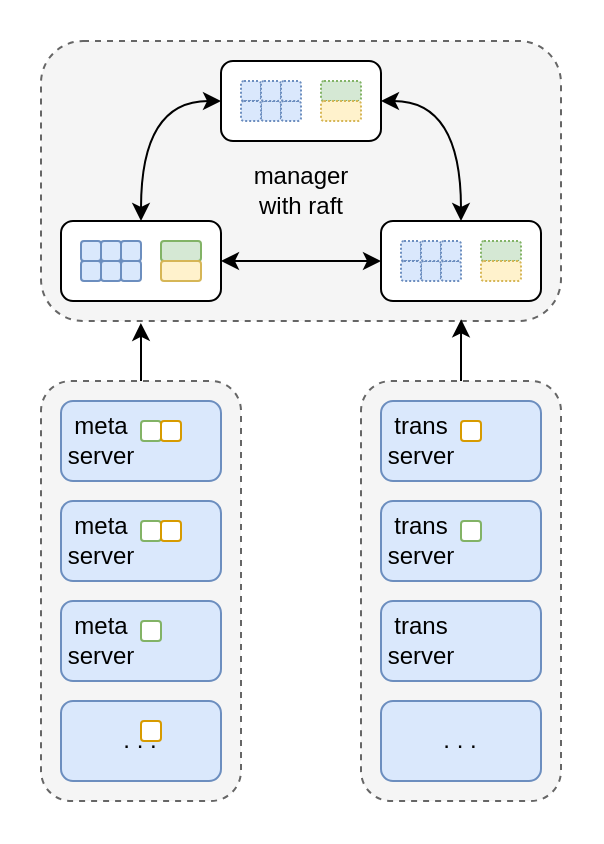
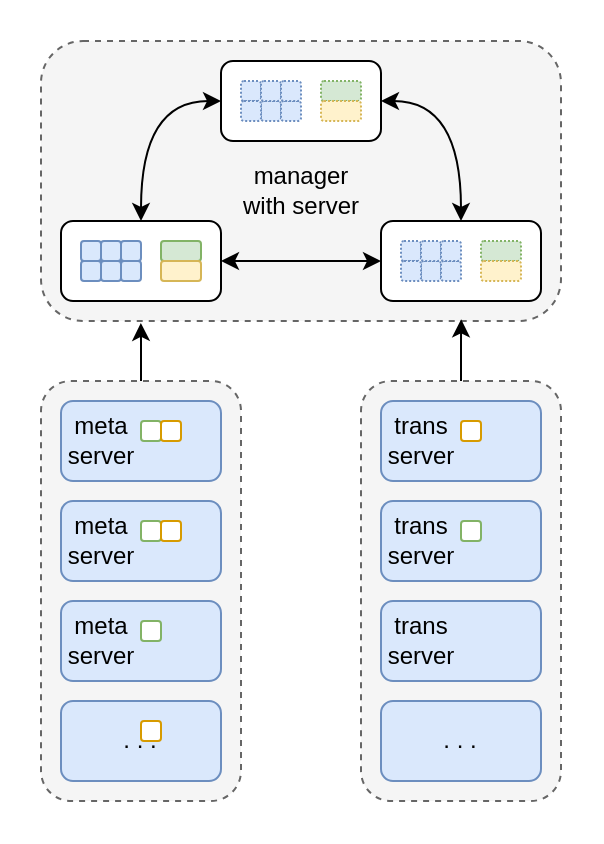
  <mxCell id="0" />
  <mxCell id="1" parent="0" />
  <mxCell id="2" value="" style="rounded=1;whiteSpace=wrap;html=1;dashed=1;fillColor=#f5f5f5;fontColor=#333333;strokeColor=#666666;" vertex="1" parent="1"><mxGeometry x="180" y="190" width="100" height="210" as="geometry" /></mxCell>
  <mxCell id="3" value="" style="rounded=1;whiteSpace=wrap;html=1;dashed=1;fillColor=#f5f5f5;fontColor=#333333;strokeColor=#666666;" vertex="1" parent="1"><mxGeometry x="20" y="190" width="100" height="210" as="geometry" /></mxCell>
  <mxCell id="4" value="" style="rounded=1;whiteSpace=wrap;html=1;dashed=1;fillColor=#f5f5f5;fontColor=#333333;strokeColor=#666666;" vertex="1" parent="1"><mxGeometry x="20" y="20" width="260" height="140" as="geometry" /></mxCell>
  <mxCell id="5" style="edgeStyle=orthogonalEdgeStyle;rounded=0;orthogonalLoop=1;jettySize=auto;html=1;startArrow=classic;startFill=1;curved=1;exitX=1;exitY=0.5;exitDx=0;exitDy=0;" edge="1" parent="1" source="6" target="10"><mxGeometry relative="1" as="geometry" /></mxCell>
  <mxCell id="6" value="" style="rounded=1;whiteSpace=wrap;html=1;" vertex="1" parent="1"><mxGeometry x="110" y="30" width="80" height="40" as="geometry" /></mxCell>
  <mxCell id="7" style="edgeStyle=orthogonalEdgeStyle;rounded=0;orthogonalLoop=1;jettySize=auto;html=1;entryX=0;entryY=0.5;entryDx=0;entryDy=0;startArrow=classic;startFill=1;exitX=0.5;exitY=0;exitDx=0;exitDy=0;curved=1;" edge="1" parent="1" source="9" target="6"><mxGeometry relative="1" as="geometry" /></mxCell>
  <mxCell id="8" style="edgeStyle=orthogonalEdgeStyle;rounded=0;orthogonalLoop=1;jettySize=auto;html=1;entryX=0;entryY=0.5;entryDx=0;entryDy=0;startArrow=classic;startFill=1;" edge="1" parent="1" source="9" target="10"><mxGeometry relative="1" as="geometry" /></mxCell>
  <mxCell id="9" value="" style="rounded=1;whiteSpace=wrap;html=1;" vertex="1" parent="1"><mxGeometry x="30" y="110" width="80" height="40" as="geometry" /></mxCell>
  <mxCell id="10" value="" style="rounded=1;whiteSpace=wrap;html=1;" vertex="1" parent="1"><mxGeometry x="190" y="110" width="80" height="40" as="geometry" /></mxCell>
  <mxCell id="11" value="" style="rounded=1;whiteSpace=wrap;html=1;fillColor=#dae8fc;strokeColor=#6c8ebf;" vertex="1" parent="1"><mxGeometry x="30" y="200" width="80" height="40" as="geometry" /></mxCell>
  <mxCell id="12" value="" style="rounded=1;whiteSpace=wrap;html=1;fillColor=#dae8fc;strokeColor=#6c8ebf;" vertex="1" parent="1"><mxGeometry x="30" y="250" width="80" height="40" as="geometry" /></mxCell>
  <mxCell id="13" value="" style="rounded=1;whiteSpace=wrap;html=1;fillColor=#dae8fc;strokeColor=#6c8ebf;" vertex="1" parent="1"><mxGeometry x="190" y="200" width="80" height="40" as="geometry" /></mxCell>
  <mxCell id="14" value="" style="rounded=1;whiteSpace=wrap;html=1;fillColor=#dae8fc;strokeColor=#6c8ebf;" vertex="1" parent="1"><mxGeometry x="30" y="300" width="80" height="40" as="geometry" /></mxCell>
  <mxCell id="15" value=". . ." style="rounded=1;whiteSpace=wrap;html=1;fillColor=#dae8fc;strokeColor=#6c8ebf;" vertex="1" parent="1"><mxGeometry x="30" y="350" width="80" height="40" as="geometry" /></mxCell>
  <mxCell id="16" value="" style="rounded=1;whiteSpace=wrap;html=1;fillColor=#dae8fc;strokeColor=#6c8ebf;" vertex="1" parent="1"><mxGeometry x="190" y="250" width="80" height="40" as="geometry" /></mxCell>
  <mxCell id="17" value="" style="rounded=1;whiteSpace=wrap;html=1;fillColor=#dae8fc;strokeColor=#6c8ebf;" vertex="1" parent="1"><mxGeometry x="190" y="300" width="80" height="40" as="geometry" /></mxCell>
  <mxCell id="18" value=". . ." style="rounded=1;whiteSpace=wrap;html=1;fillColor=#dae8fc;strokeColor=#6c8ebf;" vertex="1" parent="1"><mxGeometry x="190" y="350" width="80" height="40" as="geometry" /></mxCell>
  <mxCell id="19" style="edgeStyle=orthogonalEdgeStyle;rounded=0;orthogonalLoop=1;jettySize=auto;html=1;entryX=0.192;entryY=1.007;entryDx=0;entryDy=0;entryPerimeter=0;" edge="1" parent="1" source="3" target="4"><mxGeometry relative="1" as="geometry" /></mxCell>
  <mxCell id="20" style="edgeStyle=orthogonalEdgeStyle;rounded=0;orthogonalLoop=1;jettySize=auto;html=1;entryX=0.808;entryY=0.994;entryDx=0;entryDy=0;entryPerimeter=0;" edge="1" parent="1" source="2" target="4"><mxGeometry relative="1" as="geometry" /></mxCell>
  <mxCell id="21" value="" style="rounded=1;whiteSpace=wrap;html=1;fillColor=#dae8fc;strokeColor=#6c8ebf;" vertex="1" parent="1"><mxGeometry x="40" y="120" width="10" height="10" as="geometry" /></mxCell>
  <mxCell id="22" value="" style="rounded=1;whiteSpace=wrap;html=1;fillColor=#dae8fc;strokeColor=#6c8ebf;" vertex="1" parent="1"><mxGeometry x="50" y="130" width="10" height="10" as="geometry" /></mxCell>
  <mxCell id="23" value="" style="rounded=1;whiteSpace=wrap;html=1;fillColor=#dae8fc;strokeColor=#6c8ebf;" vertex="1" parent="1"><mxGeometry x="50" y="120" width="10" height="10" as="geometry" /></mxCell>
  <mxCell id="24" value="" style="rounded=1;whiteSpace=wrap;html=1;fillColor=#dae8fc;strokeColor=#6c8ebf;" vertex="1" parent="1"><mxGeometry x="40" y="130" width="10" height="10" as="geometry" /></mxCell>
  <mxCell id="25" value="" style="rounded=1;whiteSpace=wrap;html=1;fillColor=#dae8fc;strokeColor=#6c8ebf;" vertex="1" parent="1"><mxGeometry x="60" y="130" width="10" height="10" as="geometry" /></mxCell>
  <mxCell id="26" value="" style="rounded=1;whiteSpace=wrap;html=1;fillColor=#dae8fc;strokeColor=#6c8ebf;" vertex="1" parent="1"><mxGeometry x="60" y="120" width="10" height="10" as="geometry" /></mxCell>
  <mxCell id="27" value="" style="rounded=1;whiteSpace=wrap;html=1;fillColor=#d5e8d4;strokeColor=#82b366;" vertex="1" parent="1"><mxGeometry x="80" y="120" width="20" height="10" as="geometry" /></mxCell>
  <mxCell id="28" value="" style="rounded=1;whiteSpace=wrap;html=1;fillColor=#dae8fc;strokeColor=#6c8ebf;dashed=1;dashPattern=1 1;" vertex="1" parent="1"><mxGeometry x="200" y="120" width="10" height="10" as="geometry" /></mxCell>
  <mxCell id="29" value="" style="rounded=1;whiteSpace=wrap;html=1;fillColor=#dae8fc;strokeColor=#6c8ebf;dashed=1;dashPattern=1 1;" vertex="1" parent="1"><mxGeometry x="210" y="130" width="10" height="10" as="geometry" /></mxCell>
  <mxCell id="30" value="" style="rounded=1;whiteSpace=wrap;html=1;fillColor=#dae8fc;strokeColor=#6c8ebf;dashed=1;dashPattern=1 1;" vertex="1" parent="1"><mxGeometry x="210" y="120" width="10" height="10" as="geometry" /></mxCell>
  <mxCell id="31" value="" style="rounded=1;whiteSpace=wrap;html=1;fillColor=#dae8fc;strokeColor=#6c8ebf;dashed=1;dashPattern=1 1;" vertex="1" parent="1"><mxGeometry x="200" y="130" width="10" height="10" as="geometry" /></mxCell>
  <mxCell id="32" value="" style="rounded=1;whiteSpace=wrap;html=1;fillColor=#dae8fc;strokeColor=#6c8ebf;dashed=1;dashPattern=1 1;" vertex="1" parent="1"><mxGeometry x="220" y="130" width="10" height="10" as="geometry" /></mxCell>
  <mxCell id="33" value="" style="rounded=1;whiteSpace=wrap;html=1;fillColor=#dae8fc;strokeColor=#6c8ebf;dashed=1;dashPattern=1 1;" vertex="1" parent="1"><mxGeometry x="220" y="120" width="10" height="10" as="geometry" /></mxCell>
  <mxCell id="34" value="" style="rounded=1;whiteSpace=wrap;html=1;fillColor=#dae8fc;strokeColor=#6c8ebf;dashed=1;dashPattern=1 1;" vertex="1" parent="1"><mxGeometry x="120" y="40" width="10" height="10" as="geometry" /></mxCell>
  <mxCell id="35" value="" style="rounded=1;whiteSpace=wrap;html=1;fillColor=#dae8fc;strokeColor=#6c8ebf;dashed=1;dashPattern=1 1;" vertex="1" parent="1"><mxGeometry x="130" y="50" width="10" height="10" as="geometry" /></mxCell>
  <mxCell id="36" value="" style="rounded=1;whiteSpace=wrap;html=1;fillColor=#dae8fc;strokeColor=#6c8ebf;dashed=1;dashPattern=1 1;" vertex="1" parent="1"><mxGeometry x="130" y="40" width="10" height="10" as="geometry" /></mxCell>
  <mxCell id="37" value="" style="rounded=1;whiteSpace=wrap;html=1;fillColor=#dae8fc;strokeColor=#6c8ebf;dashed=1;dashPattern=1 1;" vertex="1" parent="1"><mxGeometry x="120" y="50" width="10" height="10" as="geometry" /></mxCell>
  <mxCell id="38" value="" style="rounded=1;whiteSpace=wrap;html=1;fillColor=#dae8fc;strokeColor=#6c8ebf;dashed=1;dashPattern=1 1;" vertex="1" parent="1"><mxGeometry x="140" y="50" width="10" height="10" as="geometry" /></mxCell>
  <mxCell id="39" value="" style="rounded=1;whiteSpace=wrap;html=1;fillColor=#dae8fc;strokeColor=#6c8ebf;dashed=1;dashPattern=1 1;" vertex="1" parent="1"><mxGeometry x="140" y="40" width="10" height="10" as="geometry" /></mxCell>
- <mxCell id="40" value="manager&lt;br&gt;with raft" style="text;html=1;align=center;verticalAlign=middle;resizable=0;points=[];autosize=1;strokeColor=none;fillColor=none;" vertex="1" parent="1"><mxGeometry x="115" y="75" width="70" height="40" as="geometry" /></mxCell>
+ <mxCell id="40" value="manager&lt;br&gt;with server" style="text;html=1;align=center;verticalAlign=middle;resizable=0;points=[];autosize=1;strokeColor=none;fillColor=none;" vertex="1" parent="1"><mxGeometry x="115" y="75" width="70" height="40" as="geometry" /></mxCell>
  <mxCell id="41" value="meta&lt;br&gt;server" style="text;html=1;align=center;verticalAlign=middle;resizable=0;points=[];autosize=1;strokeColor=none;fillColor=none;" vertex="1" parent="1"><mxGeometry x="20" y="200" width="60" height="40" as="geometry" /></mxCell>
  <mxCell id="42" value="meta&lt;br&gt;server" style="text;html=1;align=center;verticalAlign=middle;resizable=0;points=[];autosize=1;strokeColor=none;fillColor=none;" vertex="1" parent="1"><mxGeometry x="20" y="250" width="60" height="40" as="geometry" /></mxCell>
  <mxCell id="43" value="meta&lt;br&gt;server" style="text;html=1;align=center;verticalAlign=middle;resizable=0;points=[];autosize=1;strokeColor=none;fillColor=none;" vertex="1" parent="1"><mxGeometry x="20" y="300" width="60" height="40" as="geometry" /></mxCell>
  <mxCell id="44" value="" style="rounded=1;whiteSpace=wrap;html=1;fillColor=#FFFFFF;strokeColor=#82b366;" vertex="1" parent="1"><mxGeometry x="70" y="210" width="10" height="10" as="geometry" /></mxCell>
  <mxCell id="45" value="" style="rounded=1;whiteSpace=wrap;html=1;fillColor=#FFFFFF;strokeColor=#82b366;" vertex="1" parent="1"><mxGeometry x="70" y="260" width="10" height="10" as="geometry" /></mxCell>
  <mxCell id="46" value="" style="rounded=1;whiteSpace=wrap;html=1;fillColor=#FFFFFF;strokeColor=#82b366;" vertex="1" parent="1"><mxGeometry x="70" y="310" width="10" height="10" as="geometry" /></mxCell>
  <mxCell id="47" value="" style="rounded=1;whiteSpace=wrap;html=1;fillColor=#FFFFFF;strokeColor=#d79b00;" vertex="1" parent="1"><mxGeometry x="80" y="210" width="10" height="10" as="geometry" /></mxCell>
  <mxCell id="48" value="" style="rounded=1;whiteSpace=wrap;html=1;fillColor=#FFFFFF;strokeColor=#d79b00;" vertex="1" parent="1"><mxGeometry x="80" y="260" width="10" height="10" as="geometry" /></mxCell>
  <mxCell id="49" value="" style="rounded=1;whiteSpace=wrap;html=1;fillColor=#FFFFFF;strokeColor=#d79b00;" vertex="1" parent="1"><mxGeometry x="70" y="360" width="10" height="10" as="geometry" /></mxCell>
  <mxCell id="50" value="trans&lt;br&gt;server" style="text;html=1;align=center;verticalAlign=middle;resizable=0;points=[];autosize=1;strokeColor=none;fillColor=none;" vertex="1" parent="1"><mxGeometry x="180" y="300" width="60" height="40" as="geometry" /></mxCell>
  <mxCell id="51" value="trans&lt;br&gt;server" style="text;html=1;align=center;verticalAlign=middle;resizable=0;points=[];autosize=1;strokeColor=none;fillColor=none;" vertex="1" parent="1"><mxGeometry x="180" y="200" width="60" height="40" as="geometry" /></mxCell>
  <mxCell id="52" value="trans&lt;br&gt;server" style="text;html=1;align=center;verticalAlign=middle;resizable=0;points=[];autosize=1;strokeColor=none;fillColor=none;" vertex="1" parent="1"><mxGeometry x="180" y="250" width="60" height="40" as="geometry" /></mxCell>
  <mxCell id="53" value="" style="rounded=1;whiteSpace=wrap;html=1;fillColor=#fff2cc;strokeColor=#d6b656;" vertex="1" parent="1"><mxGeometry x="80" y="130" width="20" height="10" as="geometry" /></mxCell>
  <mxCell id="54" value="" style="rounded=1;whiteSpace=wrap;html=1;fillColor=#d5e8d4;strokeColor=#82b366;dashed=1;dashPattern=1 1;" vertex="1" parent="1"><mxGeometry x="240" y="120" width="20" height="10" as="geometry" /></mxCell>
  <mxCell id="55" value="" style="rounded=1;whiteSpace=wrap;html=1;fillColor=#fff2cc;strokeColor=#d6b656;dashed=1;dashPattern=1 1;" vertex="1" parent="1"><mxGeometry x="240" y="130" width="20" height="10" as="geometry" /></mxCell>
  <mxCell id="56" value="" style="rounded=1;whiteSpace=wrap;html=1;fillColor=#d5e8d4;strokeColor=#82b366;dashed=1;dashPattern=1 1;" vertex="1" parent="1"><mxGeometry x="160" y="40" width="20" height="10" as="geometry" /></mxCell>
  <mxCell id="57" value="" style="rounded=1;whiteSpace=wrap;html=1;fillColor=#fff2cc;strokeColor=#d6b656;dashed=1;dashPattern=1 1;" vertex="1" parent="1"><mxGeometry x="160" y="50" width="20" height="10" as="geometry" /></mxCell>
  <mxCell id="58" value="" style="rounded=1;whiteSpace=wrap;html=1;fillColor=#FFFFFF;strokeColor=#d79b00;" vertex="1" parent="1"><mxGeometry x="230" y="210" width="10" height="10" as="geometry" /></mxCell>
  <mxCell id="59" value="" style="rounded=1;whiteSpace=wrap;html=1;fillColor=#FFFFFF;strokeColor=#82b366;" vertex="1" parent="1"><mxGeometry x="230" y="260" width="10" height="10" as="geometry" /></mxCell>
